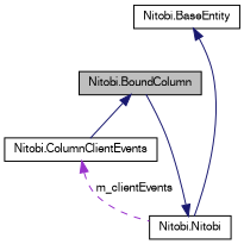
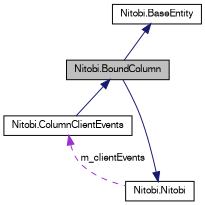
  digraph {
    node [color=black fontname=FreeSans fontsize=10 shape=record]
    edge [color=midnightblue dir=back fontname=FreeSans fontsize=10 labelfontname=FreeSans labelfontsize=10 style=solid]
    n1 [fillcolor=grey75 fontcolor=black height=0.2 label="Nitobi.BoundColumn" style=filled width=0.4]
    n2 [height=0.2 label="Nitobi.ColumnClientEvents" width=0.4]
    n3 [height=0.2 label="Nitobi.Nitobi" width=0.4]
    n4 [height=0.2 label="Nitobi.BaseEntity" width=0.4]
    n1 -> n2
    n2 -> n3 [color=darkorchid3 label=m_clientEvents style=dashed]
    n3 -> n1
-   n4 -> n3
+   n4 -> n1
  }
